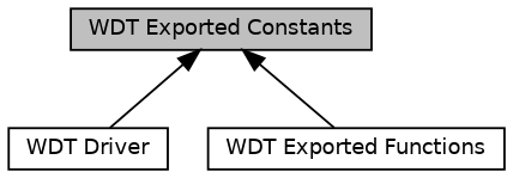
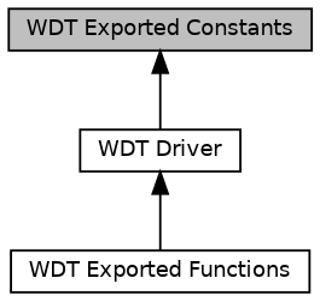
  digraph {
    rankdir=TB
    node [color=black fillcolor=white fontname=Helvetica fontsize=10 shape=box style=filled]
    edge [dir=back fontname=Helvetica fontsize=10 labelfontname=Helvetica labelfontsize=10 shape=plaintext style=solid]
    n1 [height=0.2 label="WDT Driver" width=0.4]
    n2 [fillcolor=grey75 fontcolor=black height=0.2 label="WDT Exported Constants" width=0.4]
    n3 [height=0.2 label="WDT Exported Functions" width=0.4]
    n2 -> n1
-   n2 -> n3
+   n1 -> n3
  }
